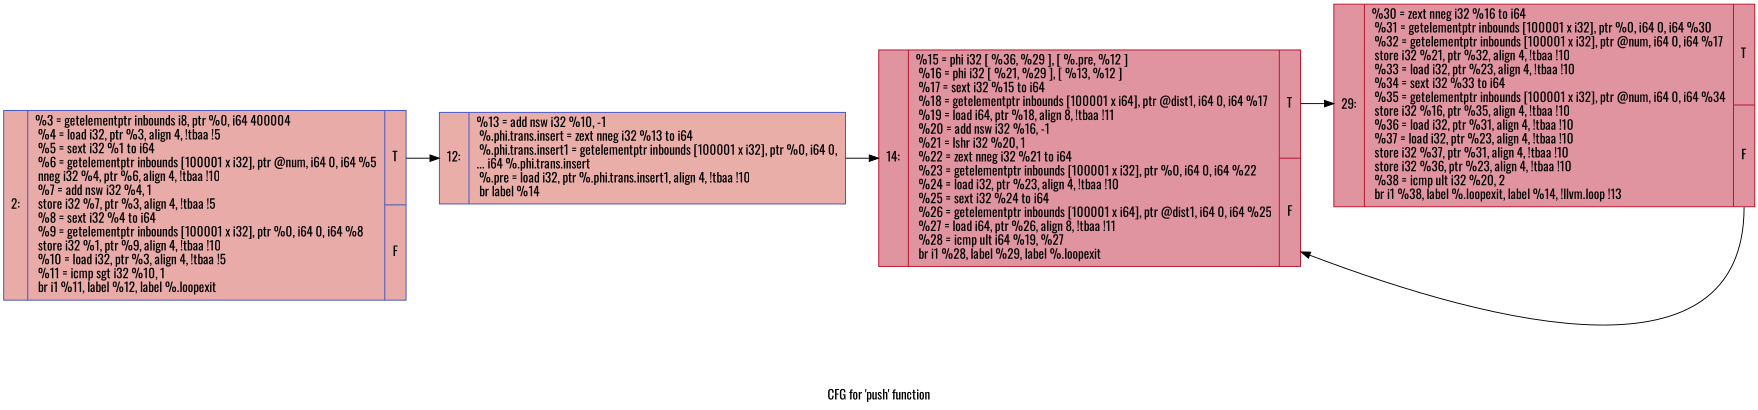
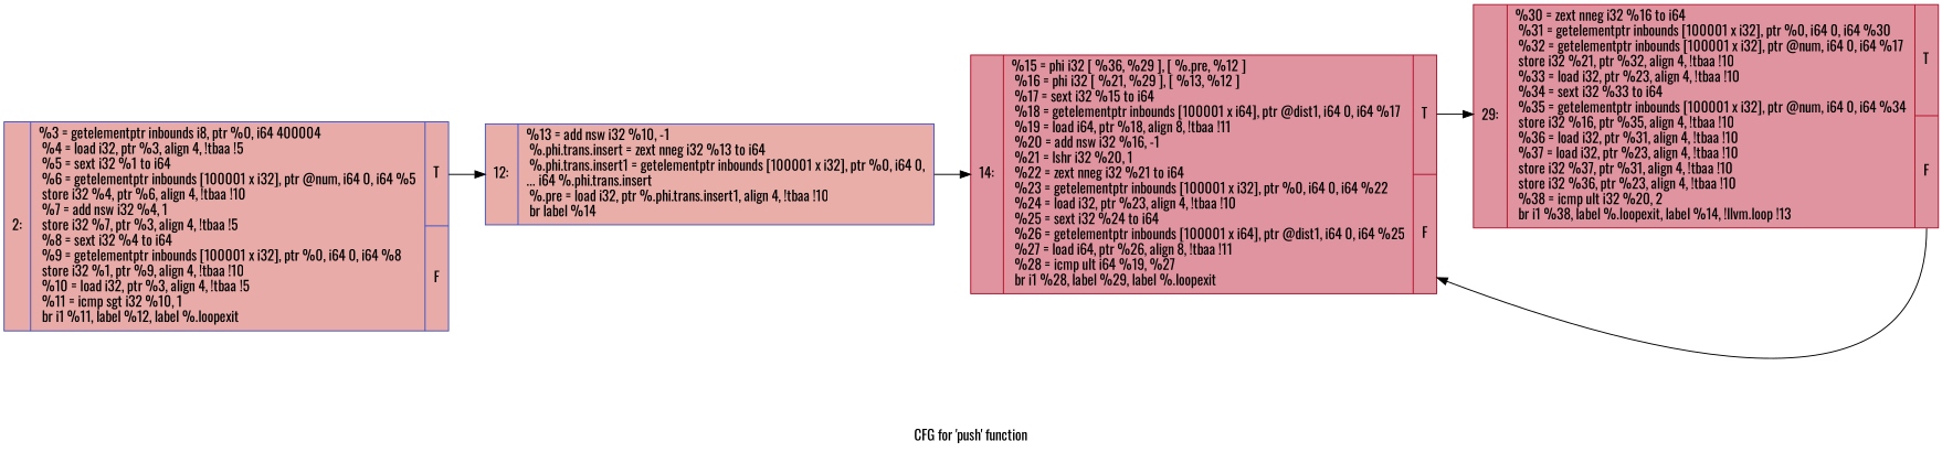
  digraph {
    fontname=Oswald
    label="CFG for 'push' function"
    rankdir=LR
    node [color="#3d50c3ff" fillcolor="#b70d2870" fontname=Oswald shape=record style=filled]
    edge [fontname=Oswald tailport=s0]
-   n1 [fillcolor="#cc403a70" label="{2:\l|  %3 = getelementptr inbounds i8, ptr %0, i64 400004\l  %4 = load i32, ptr %3, align 4, !tbaa !5\l  %5 = sext i32 %1 to i64\l  %6 = getelementptr inbounds [100001 x i32], ptr @num, i64 0, i64 %5\l  nneg i32 %4, ptr %6, align 4, !tbaa !10\l  %7 = add nsw i32 %4, 1\l  store i32 %7, ptr %3, align 4, !tbaa !5\l  %8 = sext i32 %4 to i64\l  %9 = getelementptr inbounds [100001 x i32], ptr %0, i64 0, i64 %8\l  store i32 %1, ptr %9, align 4, !tbaa !10\l  %10 = load i32, ptr %3, align 4, !tbaa !5\l  %11 = icmp sgt i32 %10, 1\l  br i1 %11, label %12, label %.loopexit\l|{<s0>T|<s1>F}}"]
+   n1 [fillcolor="#cc403a70" label="{2:\l|  %3 = getelementptr inbounds i8, ptr %0, i64 400004\l  %4 = load i32, ptr %3, align 4, !tbaa !5\l  %5 = sext i32 %1 to i64\l  %6 = getelementptr inbounds [100001 x i32], ptr @num, i64 0, i64 %5\l  store i32 %4, ptr %6, align 4, !tbaa !10\l  %7 = add nsw i32 %4, 1\l  store i32 %7, ptr %3, align 4, !tbaa !5\l  %8 = sext i32 %4 to i64\l  %9 = getelementptr inbounds [100001 x i32], ptr %0, i64 0, i64 %8\l  store i32 %1, ptr %9, align 4, !tbaa !10\l  %10 = load i32, ptr %3, align 4, !tbaa !5\l  %11 = icmp sgt i32 %10, 1\l  br i1 %11, label %12, label %.loopexit\l|{<s0>T|<s1>F}}"]
    n2 [fillcolor="#d0473d70" label="{12:\l|  %13 = add nsw i32 %10, -1\l  %.phi.trans.insert = zext nneg i32 %13 to i64\l  %.phi.trans.insert1 = getelementptr inbounds [100001 x i32], ptr %0, i64 0,\l... i64 %.phi.trans.insert\l  %.pre = load i32, ptr %.phi.trans.insert1, align 4, !tbaa !10\l  br label %14\l}"]
    n3 [color="#b70d28ff" label="{14:\l|  %15 = phi i32 [ %36, %29 ], [ %.pre, %12 ]\l  %16 = phi i32 [ %21, %29 ], [ %13, %12 ]\l  %17 = sext i32 %15 to i64\l  %18 = getelementptr inbounds [100001 x i64], ptr @dist1, i64 0, i64 %17\l  %19 = load i64, ptr %18, align 8, !tbaa !11\l  %20 = add nsw i32 %16, -1\l  %21 = lshr i32 %20, 1\l  %22 = zext nneg i32 %21 to i64\l  %23 = getelementptr inbounds [100001 x i32], ptr %0, i64 0, i64 %22\l  %24 = load i32, ptr %23, align 4, !tbaa !10\l  %25 = sext i32 %24 to i64\l  %26 = getelementptr inbounds [100001 x i64], ptr @dist1, i64 0, i64 %25\l  %27 = load i64, ptr %26, align 8, !tbaa !11\l  %28 = icmp ult i64 %19, %27\l  br i1 %28, label %29, label %.loopexit\l|{<s0>T|<s1>F}}"]
    n4 [color="#b70d28ff" label="{29:\l|  %30 = zext nneg i32 %16 to i64\l  %31 = getelementptr inbounds [100001 x i32], ptr %0, i64 0, i64 %30\l  %32 = getelementptr inbounds [100001 x i32], ptr @num, i64 0, i64 %17\l  store i32 %21, ptr %32, align 4, !tbaa !10\l  %33 = load i32, ptr %23, align 4, !tbaa !10\l  %34 = sext i32 %33 to i64\l  %35 = getelementptr inbounds [100001 x i32], ptr @num, i64 0, i64 %34\l  store i32 %16, ptr %35, align 4, !tbaa !10\l  %36 = load i32, ptr %31, align 4, !tbaa !10\l  %37 = load i32, ptr %23, align 4, !tbaa !10\l  store i32 %37, ptr %31, align 4, !tbaa !10\l  store i32 %36, ptr %23, align 4, !tbaa !10\l  %38 = icmp ult i32 %20, 2\l  br i1 %38, label %.loopexit, label %14, !llvm.loop !13\l|{<s0>T|<s1>F}}"]
    n1 -> n2
    n2 -> n3
    n3 -> n4
    n4 -> n3 [tailport=s1]
  }
